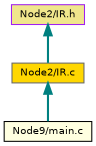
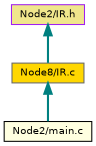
  digraph {
    node [fontname=Helvetica fontsize=10 shape=record style=filled]
    edge [color=teal dir=back fontname=Helvetica fontsize=10 labelfontname=Helvetica labelfontsize=10 style=bold]
    n1 [color=purple fillcolor=khaki fontcolor=black height=0.2 label="Node2/IR.h" width=0.4]
-   n2 [color=gray40 fillcolor=gold height=0.2 label="Node2/IR.c" width=0.4]
-   n3 [color=black fillcolor=lightyellow height=0.2 label="Node9/main.c" width=0.4]
+   n2 [color=gray40 fillcolor=gold height=0.2 label="Node8/IR.c" width=0.4]
+   n3 [color=black fillcolor=lightyellow height=0.2 label="Node2/main.c" width=0.4]
    n1 -> n2
    n2 -> n3
  }
